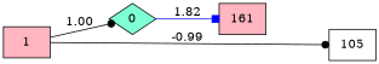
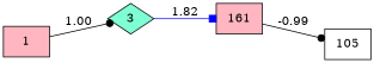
  digraph {
    rankdir=LR
    node [fillcolor=lightpink shape=box style=filled]
    edge [arrowhead=dot color=black]
-   n1 [fillcolor=aquamarine label=0 shape=diamond]
+   n1 [fillcolor=aquamarine label=3 shape=diamond]
    n2 [label=161]
    n3 [fillcolor=white label=105]
    n4 [label=1]
    n1 -> n2 [arrowhead=box color=blue label=1.82]
-   n4 -> n3 [label=-0.99]
+   n2 -> n3 [label=-0.99]
    n4 -> n1 [label=1.00]
  }
